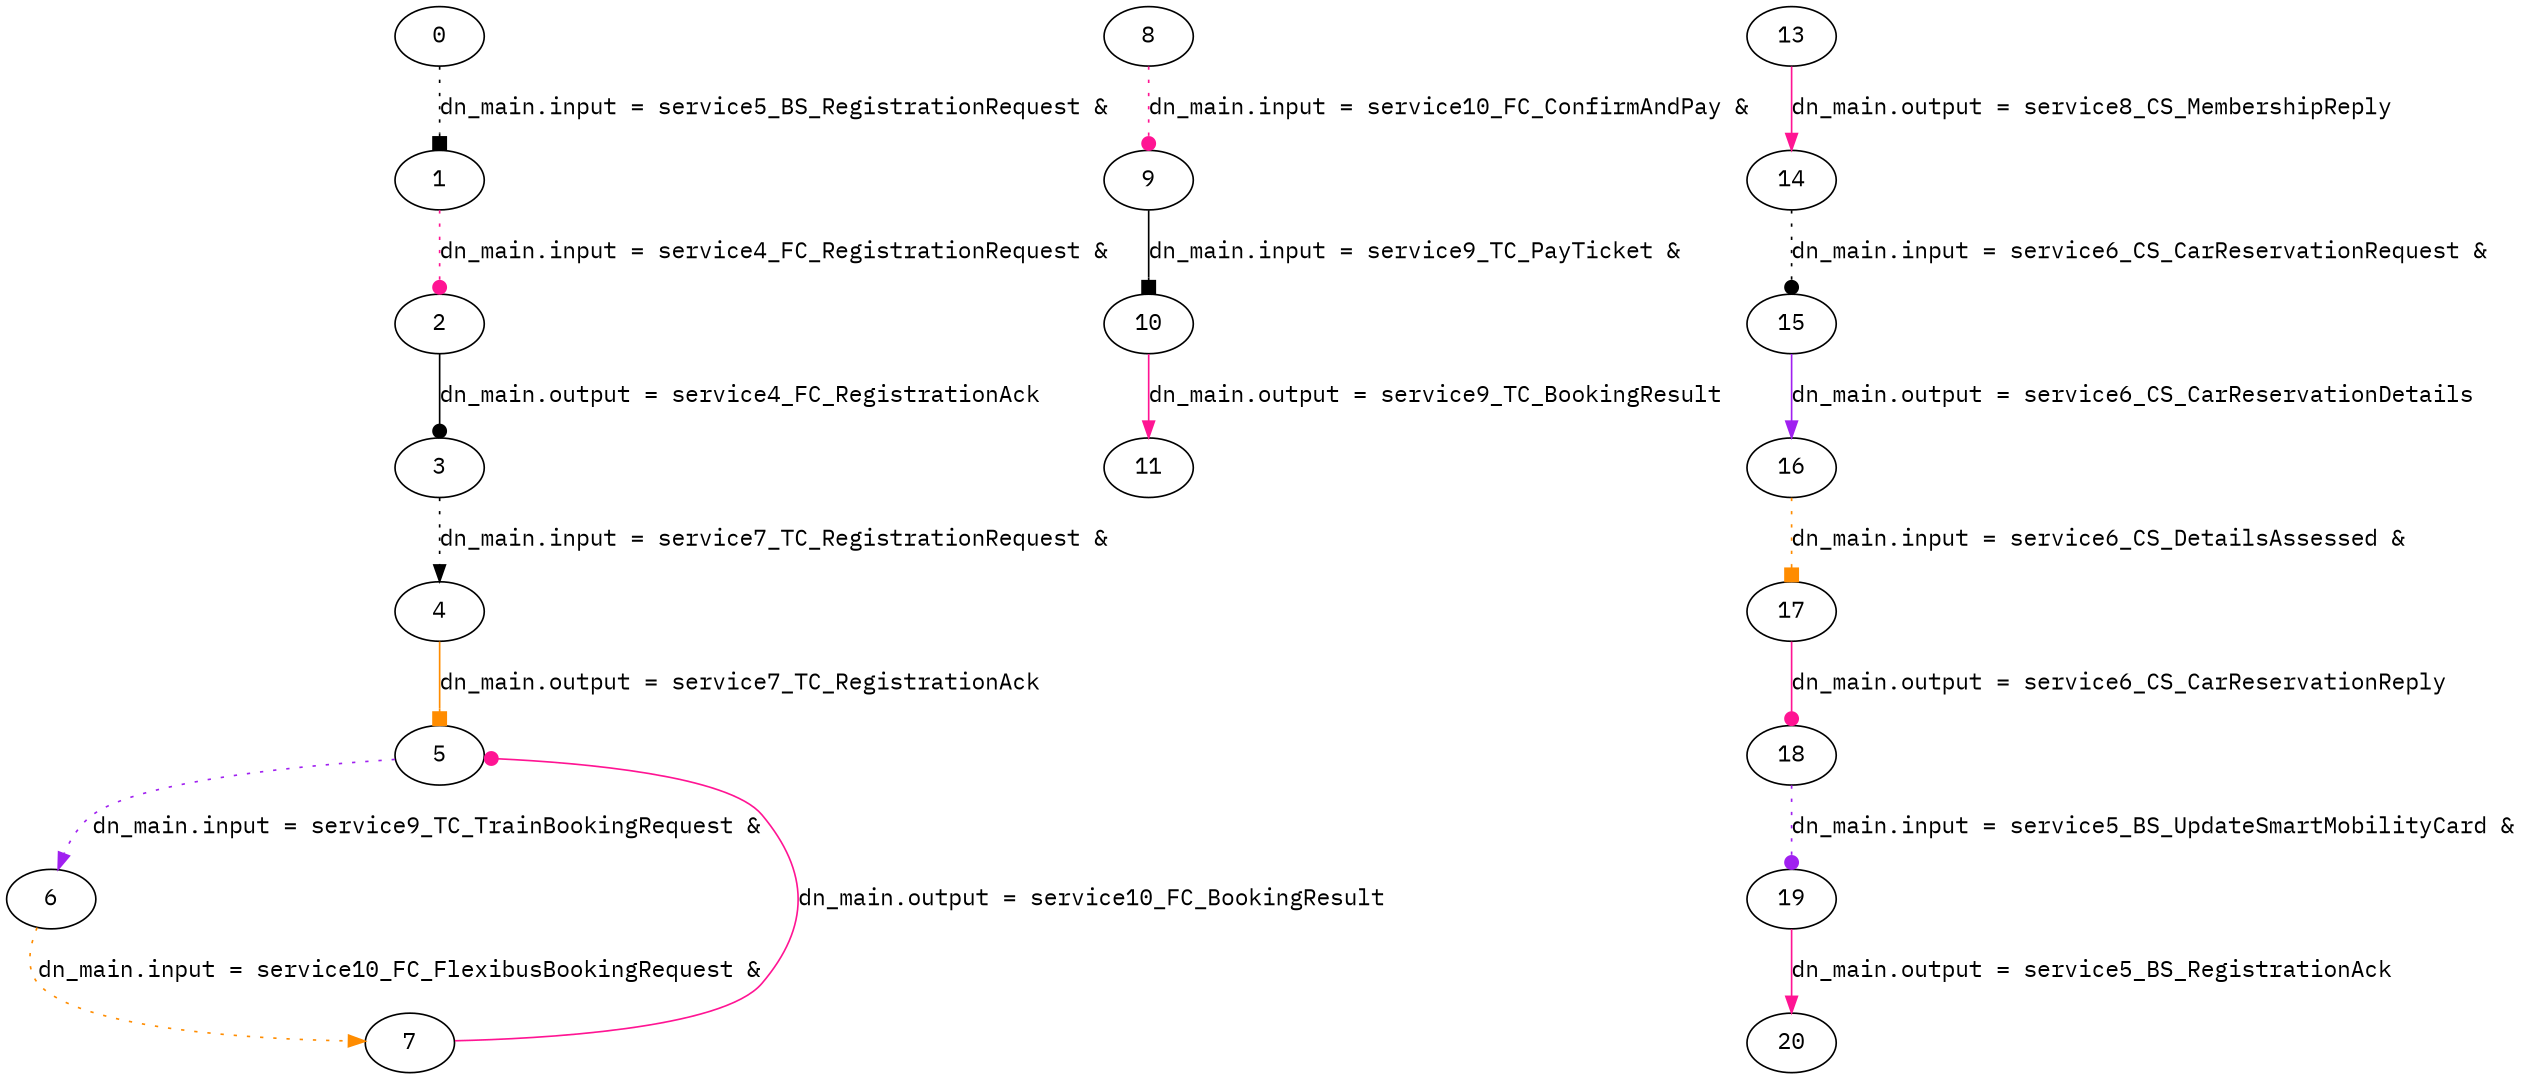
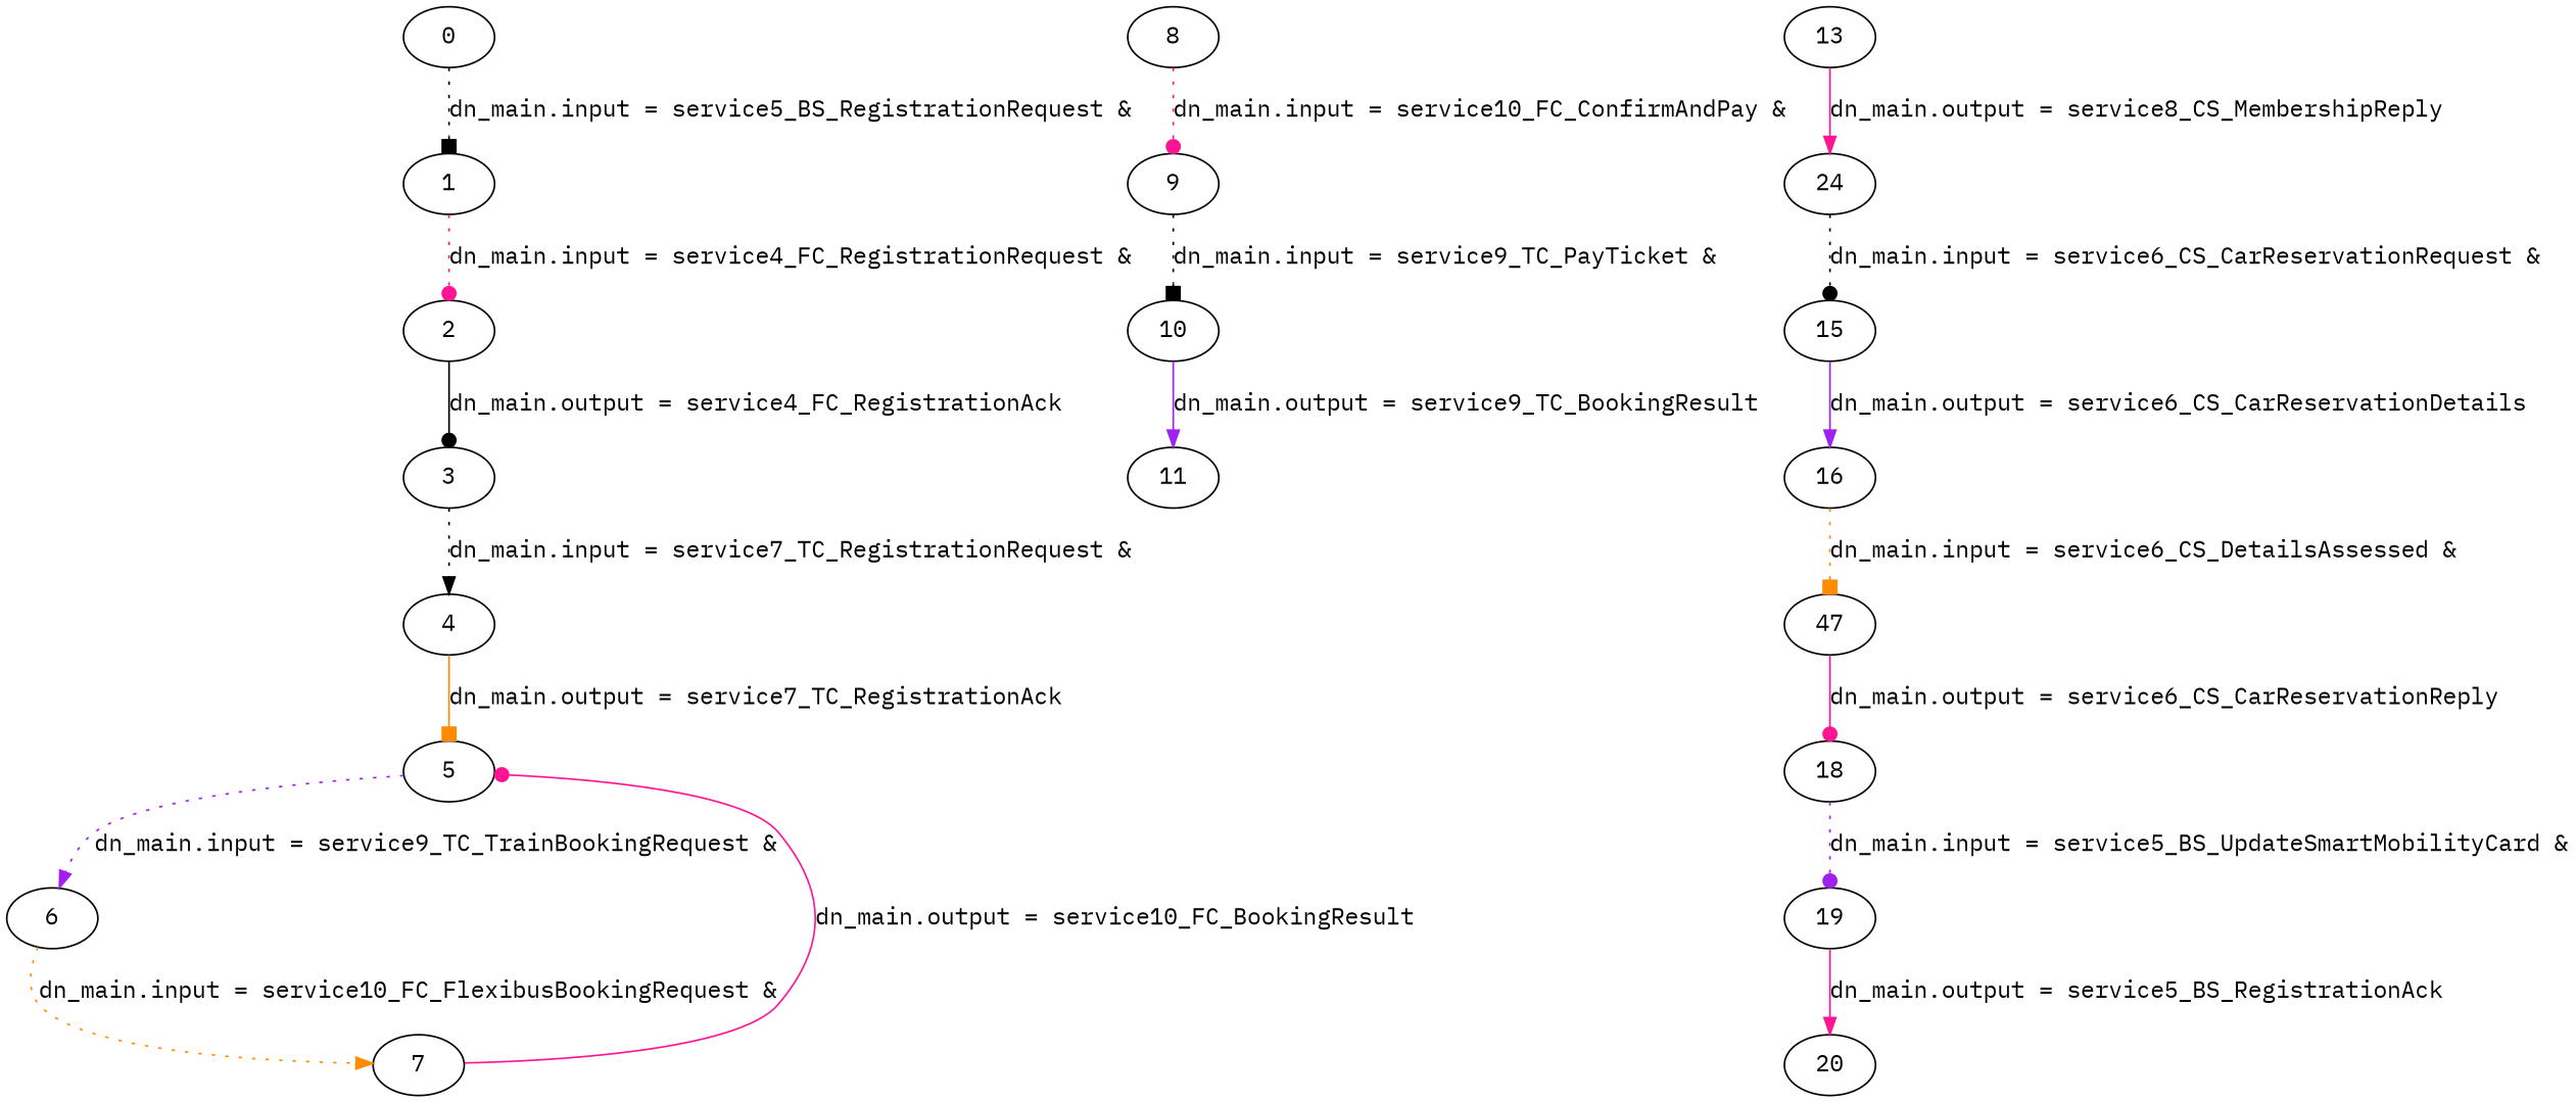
  digraph {
    fontname="IBM Plex Mono"
    node [fontname="IBM Plex Mono"]
    edge [arrowhead=dot color=deeppink fontname="IBM Plex Mono" style=dotted]
    0
    1
    2
    3
    4
    5
    6
    7
    8
    9
    10
    11
    13
-   14
+   14 [label=24]
    15
    16
-   17
+   17 [label=47]
    18
    19
    20
    0 -> 1 [arrowhead=box color=black label="dn_main.input = service5_BS_RegistrationRequest &\n"]
    1 -> 2 [label="dn_main.input = service4_FC_RegistrationRequest &\n"]
    2 -> 3 [color=black label="dn_main.output = service4_FC_RegistrationAck" style=""]
    3 -> 4 [arrowhead=normal color=black label="dn_main.input = service7_TC_RegistrationRequest &\n"]
    4 -> 5 [arrowhead=box color=darkorange label="dn_main.output = service7_TC_RegistrationAck" style=""]
    5 -> 6 [arrowhead=normal color=purple label="dn_main.input = service9_TC_TrainBookingRequest &\n"]
    6 -> 7 [arrowhead=normal color=darkorange label="dn_main.input = service10_FC_FlexibusBookingRequest &\n"]
    7 -> 5 [label="dn_main.output = service10_FC_BookingResult" style=""]
    8 -> 9 [label="dn_main.input = service10_FC_ConfirmAndPay &\n"]
-   9 -> 10 [arrowhead=box color=black label="dn_main.input = service9_TC_PayTicket &\n" style=solid]
-   10 -> 11 [arrowhead=normal label="dn_main.output = service9_TC_BookingResult" style=""]
+   9 -> 10 [arrowhead=box color=black label="dn_main.input = service9_TC_PayTicket &\n"]
+   10 -> 11 [arrowhead=normal color=purple label="dn_main.output = service9_TC_BookingResult" style=""]
    13 -> 14 [arrowhead=normal label="dn_main.output = service8_CS_MembershipReply" style=""]
    14 -> 15 [color=black label="dn_main.input = service6_CS_CarReservationRequest &\n"]
    15 -> 16 [arrowhead=normal color=purple label="dn_main.output = service6_CS_CarReservationDetails" style=""]
    16 -> 17 [arrowhead=box color=darkorange label="dn_main.input = service6_CS_DetailsAssessed &\n"]
    17 -> 18 [label="dn_main.output = service6_CS_CarReservationReply" style=""]
    18 -> 19 [color=purple label="dn_main.input = service5_BS_UpdateSmartMobilityCard &\n"]
    19 -> 20 [arrowhead=normal label="dn_main.output = service5_BS_RegistrationAck" style=""]
  }
